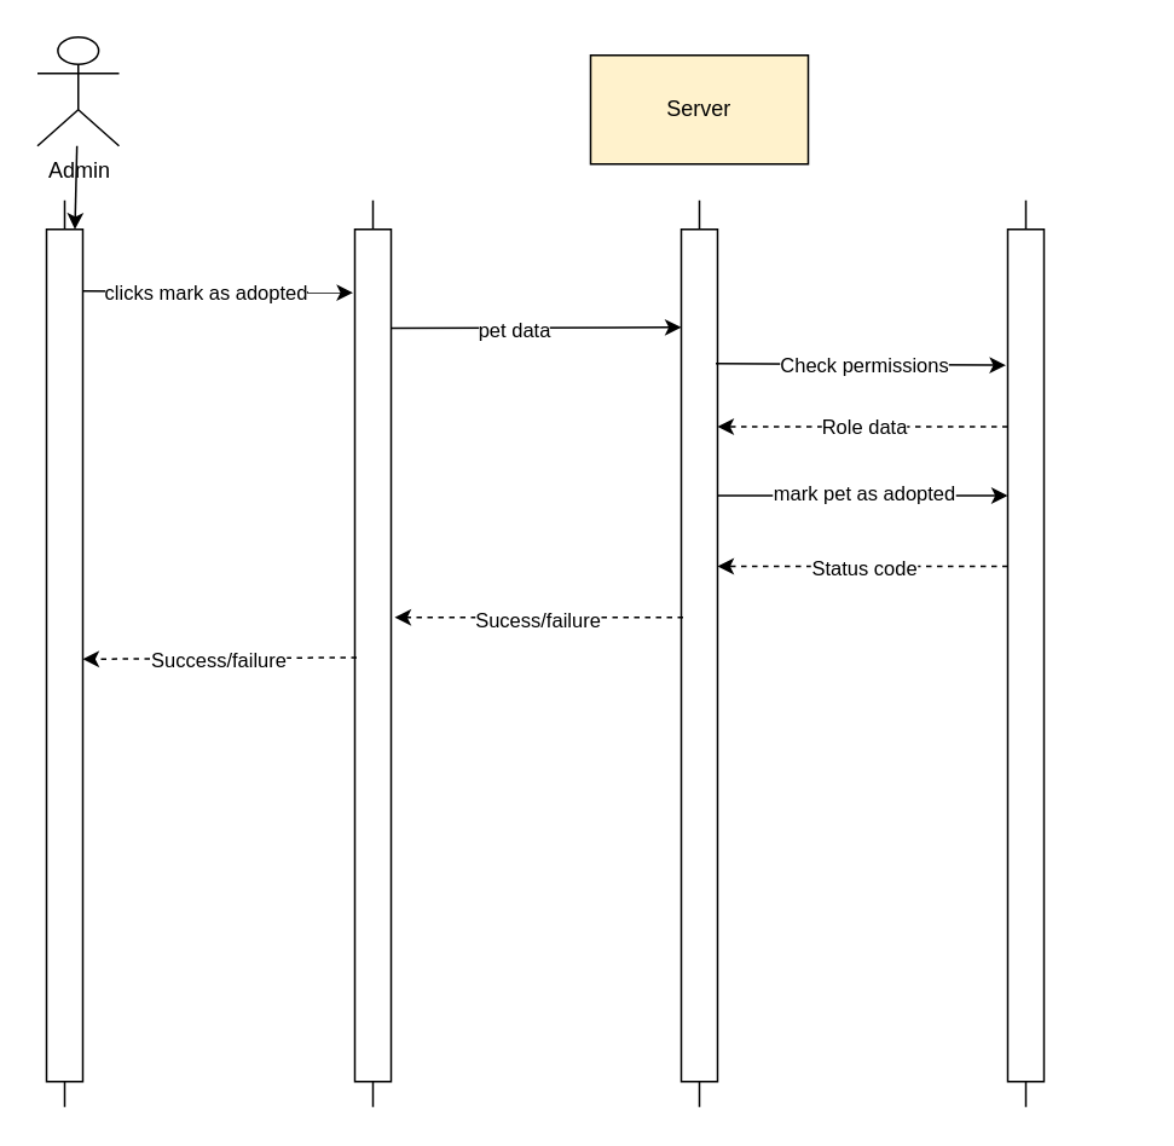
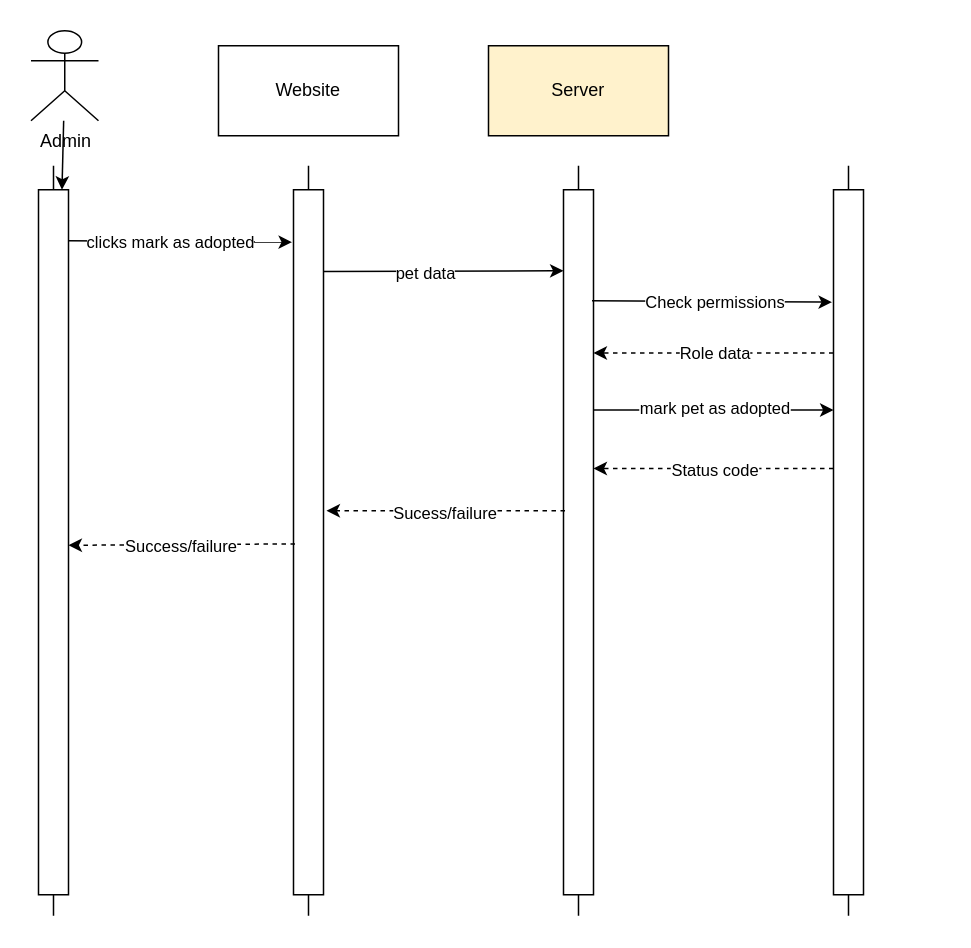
  <mxCell id="0" />
  <mxCell id="1" parent="0" />
  <mxCell id="2" value="" style="edgeStyle=none;html=1;" edge="1" parent="1" source="3" target="6"><mxGeometry relative="1" as="geometry" /></mxCell>
  <mxCell id="3" value="Admin" style="shape=umlActor;verticalLabelPosition=bottom;verticalAlign=top;html=1;outlineConnect=0;" vertex="1" parent="1"><mxGeometry x="20" y="20" width="45" height="60" as="geometry" /></mxCell>
  <mxCell id="4" value="" style="group" vertex="1" connectable="0" parent="1"><mxGeometry x="25" y="110" width="20" height="500" as="geometry" /></mxCell>
  <mxCell id="5" value="" style="endArrow=none;html=1;" edge="1" parent="4"><mxGeometry width="50" height="50" relative="1" as="geometry"><mxPoint x="10" y="500" as="sourcePoint" /><mxPoint x="10" as="targetPoint" /></mxGeometry></mxCell>
  <mxCell id="6" value="" style="rounded=0;whiteSpace=wrap;html=1;" vertex="1" parent="4"><mxGeometry y="16" width="20" height="470" as="geometry" /></mxCell>
  <mxCell id="7" value="" style="group" vertex="1" connectable="0" parent="1"><mxGeometry x="145" y="30" width="120" height="580" as="geometry" /></mxCell>
  <mxCell id="8" value="" style="group" vertex="1" connectable="0" parent="7"><mxGeometry x="50" y="80" width="20" height="500" as="geometry" /></mxCell>
  <mxCell id="9" value="" style="endArrow=none;html=1;" edge="1" parent="8"><mxGeometry width="50" height="50" relative="1" as="geometry"><mxPoint x="10" y="500" as="sourcePoint" /><mxPoint x="10" as="targetPoint" /></mxGeometry></mxCell>
  <mxCell id="10" value="" style="rounded=0;whiteSpace=wrap;html=1;" vertex="1" parent="8"><mxGeometry y="16" width="20" height="470" as="geometry" /></mxCell>
+ <mxCell id="11" value="Website" style="rounded=0;whiteSpace=wrap;html=1;" vertex="1" parent="7"><mxGeometry width="120" height="60" as="geometry" /></mxCell>
  <mxCell id="12" value="" style="group" vertex="1" connectable="0" parent="1"><mxGeometry x="325" y="30" width="120" height="580" as="geometry" /></mxCell>
  <mxCell id="13" value="" style="group" vertex="1" connectable="0" parent="12"><mxGeometry x="50" y="80" width="20" height="500" as="geometry" /></mxCell>
  <mxCell id="14" value="" style="endArrow=none;html=1;" edge="1" parent="13"><mxGeometry width="50" height="50" relative="1" as="geometry"><mxPoint x="10" y="500" as="sourcePoint" /><mxPoint x="10" as="targetPoint" /></mxGeometry></mxCell>
  <mxCell id="15" value="" style="rounded=0;whiteSpace=wrap;html=1;" vertex="1" parent="13"><mxGeometry y="16" width="20" height="470" as="geometry" /></mxCell>
  <mxCell id="16" value="Server" style="rounded=0;whiteSpace=wrap;html=1;fillColor=#fff2cc;" vertex="1" parent="12"><mxGeometry width="120" height="60" as="geometry" /></mxCell>
  <mxCell id="17" style="edgeStyle=none;html=1;exitX=1;exitY=0.25;exitDx=0;exitDy=0;" edge="1" parent="12"><mxGeometry relative="1" as="geometry"><mxPoint x="50" y="150" as="targetPoint" /><mxPoint x="-110" y="150.5" as="sourcePoint" /></mxGeometry></mxCell>
  <mxCell id="18" value="pet data" style="edgeLabel;html=1;align=center;verticalAlign=middle;resizable=0;points=[];" vertex="1" connectable="0" parent="17"><mxGeometry x="-0.163" y="-1" relative="1" as="geometry"><mxPoint as="offset" /></mxGeometry></mxCell>
  <mxCell id="19" value="" style="group" vertex="1" connectable="0" parent="1"><mxGeometry x="505" y="30" width="120" height="580" as="geometry" /></mxCell>
  <mxCell id="20" value="" style="group" vertex="1" connectable="0" parent="19"><mxGeometry x="50" y="80" width="20" height="500" as="geometry" /></mxCell>
  <mxCell id="21" value="" style="endArrow=none;html=1;" edge="1" parent="20"><mxGeometry width="50" height="50" relative="1" as="geometry"><mxPoint x="10" y="500" as="sourcePoint" /><mxPoint x="10" as="targetPoint" /></mxGeometry></mxCell>
  <mxCell id="22" value="" style="rounded=0;whiteSpace=wrap;html=1;" vertex="1" parent="20"><mxGeometry y="16" width="20" height="470" as="geometry" /></mxCell>
  <mxCell id="23" value="" style="endArrow=classic;html=1;exitX=0.95;exitY=0.345;exitDx=0;exitDy=0;exitPerimeter=0;entryX=-0.05;entryY=0.347;entryDx=0;entryDy=0;entryPerimeter=0;" edge="1" parent="19"><mxGeometry width="50" height="50" relative="1" as="geometry"><mxPoint x="-111" y="170.0" as="sourcePoint" /><mxPoint x="49" y="170.94" as="targetPoint" /></mxGeometry></mxCell>
  <mxCell id="24" value="Check permissions" style="edgeLabel;html=1;align=center;verticalAlign=middle;resizable=0;points=[];" vertex="1" connectable="0" parent="23"><mxGeometry x="0.025" relative="1" as="geometry"><mxPoint as="offset" /></mxGeometry></mxCell>
  <mxCell id="25" value="" style="endArrow=classic;html=1;exitX=0;exitY=0.419;exitDx=0;exitDy=0;exitPerimeter=0;dashed=1;" edge="1" parent="19"><mxGeometry width="50" height="50" relative="1" as="geometry"><mxPoint x="50" y="204.78" as="sourcePoint" /><mxPoint x="-110" y="204.85" as="targetPoint" /></mxGeometry></mxCell>
  <mxCell id="26" value="Role data" style="edgeLabel;html=1;align=center;verticalAlign=middle;resizable=0;points=[];" vertex="1" connectable="0" parent="25"><mxGeometry x="0.15" relative="1" as="geometry"><mxPoint x="12" as="offset" /></mxGeometry></mxCell>
  <mxCell id="27" style="edgeStyle=none;html=1;exitX=1;exitY=0.5;exitDx=0;exitDy=0;" edge="1" parent="19"><mxGeometry relative="1" as="geometry"><mxPoint x="-110" y="242.85" as="sourcePoint" /><mxPoint x="50" y="242.85" as="targetPoint" /></mxGeometry></mxCell>
  <mxCell id="28" value="mark pet as adopted" style="edgeLabel;html=1;align=center;verticalAlign=middle;resizable=0;points=[];" vertex="1" connectable="0" parent="27"><mxGeometry y="1" relative="1" as="geometry"><mxPoint as="offset" /></mxGeometry></mxCell>
  <mxCell id="29" value="" style="endArrow=classic;html=1;exitX=0;exitY=0.583;exitDx=0;exitDy=0;exitPerimeter=0;entryX=1;entryY=0.583;entryDx=0;entryDy=0;entryPerimeter=0;dashed=1;" edge="1" parent="19"><mxGeometry width="50" height="50" relative="1" as="geometry"><mxPoint x="50" y="281.86" as="sourcePoint" /><mxPoint x="-110" y="281.86" as="targetPoint" /></mxGeometry></mxCell>
  <mxCell id="30" value="Status code" style="edgeLabel;html=1;align=center;verticalAlign=middle;resizable=0;points=[];" vertex="1" connectable="0" parent="29"><mxGeometry y="1" relative="1" as="geometry"><mxPoint as="offset" /></mxGeometry></mxCell>
  <mxCell id="31" value="" style="endArrow=classic;html=1;exitX=1.1;exitY=0.153;exitDx=0;exitDy=0;exitPerimeter=0;entryX=0.05;entryY=0.155;entryDx=0;entryDy=0;entryPerimeter=0;" edge="1" parent="1"><mxGeometry width="50" height="50" relative="1" as="geometry"><mxPoint x="45" y="160" as="sourcePoint" /><mxPoint x="194" y="160.94" as="targetPoint" /></mxGeometry></mxCell>
  <mxCell id="32" value="clicks mark as adopted" style="edgeLabel;html=1;align=center;verticalAlign=middle;resizable=0;points=[];" vertex="1" connectable="0" parent="31"><mxGeometry x="-0.087" relative="1" as="geometry"><mxPoint as="offset" /></mxGeometry></mxCell>
  <mxCell id="33" value="" style="endArrow=classic;html=1;exitX=0;exitY=0.664;exitDx=0;exitDy=0;exitPerimeter=0;entryX=1.05;entryY=0.664;entryDx=0;entryDy=0;entryPerimeter=0;dashed=1;" edge="1" parent="1"><mxGeometry width="50" height="50" relative="1" as="geometry"><mxPoint x="376" y="340" as="sourcePoint" /><mxPoint x="217" y="340" as="targetPoint" /></mxGeometry></mxCell>
  <mxCell id="34" value="Sucess/failure" style="edgeLabel;html=1;align=center;verticalAlign=middle;resizable=0;points=[];" vertex="1" connectable="0" parent="33"><mxGeometry x="0.013" y="1" relative="1" as="geometry"><mxPoint as="offset" /></mxGeometry></mxCell>
  <mxCell id="35" value="" style="endArrow=classic;html=1;exitX=0;exitY=0.711;exitDx=0;exitDy=0;exitPerimeter=0;entryX=0.95;entryY=0.713;entryDx=0;entryDy=0;entryPerimeter=0;dashed=1;" edge="1" parent="1"><mxGeometry width="50" height="50" relative="1" as="geometry"><mxPoint x="196" y="362.09" as="sourcePoint" /><mxPoint x="45" y="363.03" as="targetPoint" /></mxGeometry></mxCell>
  <mxCell id="36" value="Success/failure" style="edgeLabel;html=1;align=center;verticalAlign=middle;resizable=0;points=[];" vertex="1" connectable="0" parent="35"><mxGeometry x="0.02" y="1" relative="1" as="geometry"><mxPoint as="offset" /></mxGeometry></mxCell>
